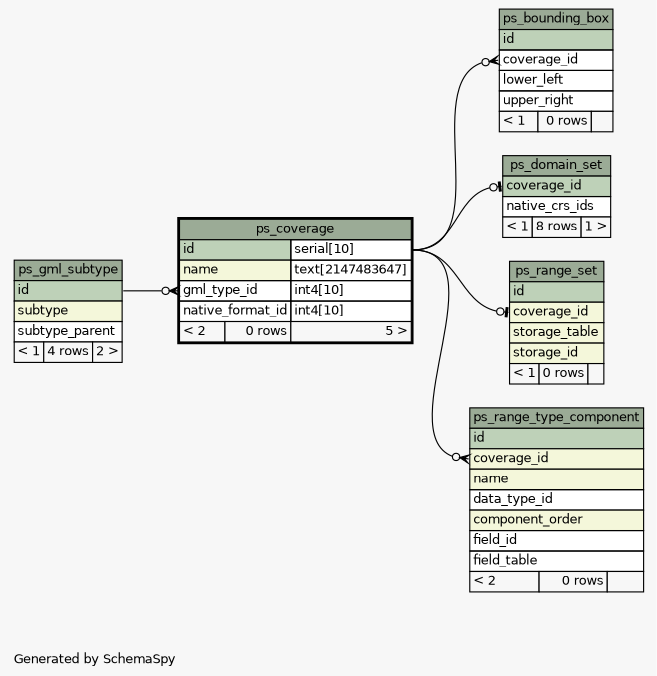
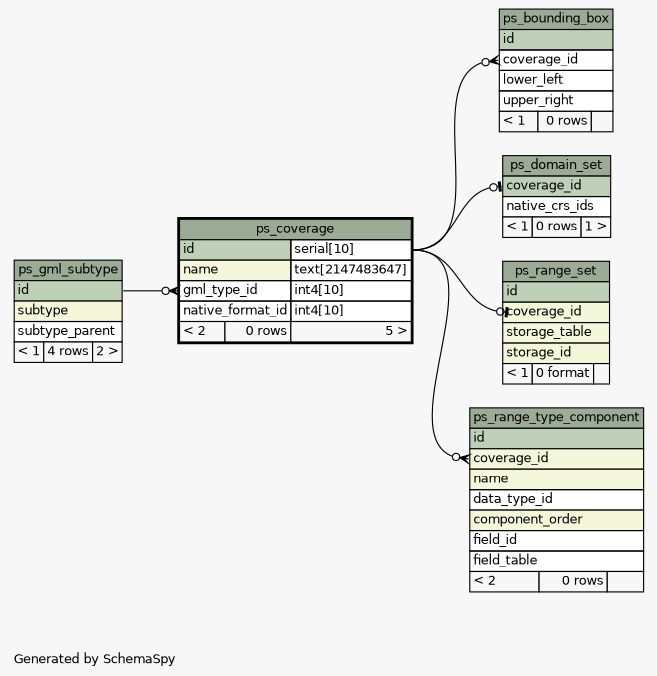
  digraph {
    bgcolor="#f7f7f7"
    fontname=Helvetica
    fontsize=11
    label="\nGenerated by SchemaSpy"
    labeljust=l
    nodesep=0.18
    rankdir=RL
    ranksep=0.46
    node [fontname=Helvetica fontsize=11 shape=plaintext]
    edge [arrowhead=none arrowsize=0.8 arrowtail=crowodot dir=back headport="id.type:e" tailport="coverage_id:w"]
    n1 [label=<     <TABLE BORDER="0" CELLBORDER="1" CELLSPACING="0" BGCOLOR="#ffffff">       <TR><TD COLSPAN="3" BGCOLOR="#9bab96" ALIGN="CENTER">ps_bounding_box</TD></TR>       <TR><TD PORT="id" COLSPAN="3" BGCOLOR="#bed1b8" ALIGN="LEFT">id</TD></TR>       <TR><TD PORT="coverage_id" COLSPAN="3" ALIGN="LEFT">coverage_id</TD></TR>       <TR><TD PORT="lower_left" COLSPAN="3" ALIGN="LEFT">lower_left</TD></TR>       <TR><TD PORT="upper_right" COLSPAN="3" ALIGN="LEFT">upper_right</TD></TR>       <TR><TD ALIGN="LEFT" BGCOLOR="#f7f7f7">&lt; 1</TD><TD ALIGN="RIGHT" BGCOLOR="#f7f7f7">0 rows</TD><TD ALIGN="RIGHT" BGCOLOR="#f7f7f7">  </TD></TR>     </TABLE>>]
    n2 [label=<     <TABLE BORDER="2" CELLBORDER="1" CELLSPACING="0" BGCOLOR="#ffffff">       <TR><TD COLSPAN="3" BGCOLOR="#9bab96" ALIGN="CENTER">ps_coverage</TD></TR>       <TR><TD PORT="id" COLSPAN="2" BGCOLOR="#bed1b8" ALIGN="LEFT">id</TD><TD PORT="id.type" ALIGN="LEFT">serial[10]</TD></TR>       <TR><TD PORT="name" COLSPAN="2" BGCOLOR="#f4f7da" ALIGN="LEFT">name</TD><TD PORT="name.type" ALIGN="LEFT">text[2147483647]</TD></TR>       <TR><TD PORT="gml_type_id" COLSPAN="2" ALIGN="LEFT">gml_type_id</TD><TD PORT="gml_type_id.type" ALIGN="LEFT">int4[10]</TD></TR>       <TR><TD PORT="native_format_id" COLSPAN="2" ALIGN="LEFT">native_format_id</TD><TD PORT="native_format_id.type" ALIGN="LEFT">int4[10]</TD></TR>       <TR><TD ALIGN="LEFT" BGCOLOR="#f7f7f7">&lt; 2</TD><TD ALIGN="RIGHT" BGCOLOR="#f7f7f7">0 rows</TD><TD ALIGN="RIGHT" BGCOLOR="#f7f7f7">5 &gt;</TD></TR>     </TABLE>>]
    n3 [label=<     <TABLE BORDER="0" CELLBORDER="1" CELLSPACING="0" BGCOLOR="#ffffff">       <TR><TD COLSPAN="3" BGCOLOR="#9bab96" ALIGN="CENTER">ps_gml_subtype</TD></TR>       <TR><TD PORT="id" COLSPAN="3" BGCOLOR="#bed1b8" ALIGN="LEFT">id</TD></TR>       <TR><TD PORT="subtype" COLSPAN="3" BGCOLOR="#f4f7da" ALIGN="LEFT">subtype</TD></TR>       <TR><TD PORT="subtype_parent" COLSPAN="3" ALIGN="LEFT">subtype_parent</TD></TR>       <TR><TD ALIGN="LEFT" BGCOLOR="#f7f7f7">&lt; 1</TD><TD ALIGN="RIGHT" BGCOLOR="#f7f7f7">4 rows</TD><TD ALIGN="RIGHT" BGCOLOR="#f7f7f7">2 &gt;</TD></TR>     </TABLE>>]
-   n4 [label=<     <TABLE BORDER="0" CELLBORDER="1" CELLSPACING="0" BGCOLOR="#ffffff">       <TR><TD COLSPAN="3" BGCOLOR="#9bab96" ALIGN="CENTER">ps_domain_set</TD></TR>       <TR><TD PORT="coverage_id" COLSPAN="3" BGCOLOR="#bed1b8" ALIGN="LEFT">coverage_id</TD></TR>       <TR><TD PORT="native_crs_ids" COLSPAN="3" ALIGN="LEFT">native_crs_ids</TD></TR>       <TR><TD ALIGN="LEFT" BGCOLOR="#f7f7f7">&lt; 1</TD><TD ALIGN="RIGHT" BGCOLOR="#f7f7f7">8 rows</TD><TD ALIGN="RIGHT" BGCOLOR="#f7f7f7">1 &gt;</TD></TR>     </TABLE>>]
-   n5 [label=<     <TABLE BORDER="0" CELLBORDER="1" CELLSPACING="0" BGCOLOR="#ffffff">       <TR><TD COLSPAN="3" BGCOLOR="#9bab96" ALIGN="CENTER">ps_range_set</TD></TR>       <TR><TD PORT="id" COLSPAN="3" BGCOLOR="#bed1b8" ALIGN="LEFT">id</TD></TR>       <TR><TD PORT="coverage_id" COLSPAN="3" BGCOLOR="#f4f7da" ALIGN="LEFT">coverage_id</TD></TR>       <TR><TD PORT="storage_table" COLSPAN="3" BGCOLOR="#f4f7da" ALIGN="LEFT">storage_table</TD></TR>       <TR><TD PORT="storage_id" COLSPAN="3" BGCOLOR="#f4f7da" ALIGN="LEFT">storage_id</TD></TR>       <TR><TD ALIGN="LEFT" BGCOLOR="#f7f7f7">&lt; 1</TD><TD ALIGN="RIGHT" BGCOLOR="#f7f7f7">0 rows</TD><TD ALIGN="RIGHT" BGCOLOR="#f7f7f7">  </TD></TR>     </TABLE>>]
+   n4 [label=<     <TABLE BORDER="0" CELLBORDER="1" CELLSPACING="0" BGCOLOR="#ffffff">       <TR><TD COLSPAN="3" BGCOLOR="#9bab96" ALIGN="CENTER">ps_domain_set</TD></TR>       <TR><TD PORT="coverage_id" COLSPAN="3" BGCOLOR="#bed1b8" ALIGN="LEFT">coverage_id</TD></TR>       <TR><TD PORT="native_crs_ids" COLSPAN="3" ALIGN="LEFT">native_crs_ids</TD></TR>       <TR><TD ALIGN="LEFT" BGCOLOR="#f7f7f7">&lt; 1</TD><TD ALIGN="RIGHT" BGCOLOR="#f7f7f7">0 rows</TD><TD ALIGN="RIGHT" BGCOLOR="#f7f7f7">1 &gt;</TD></TR>     </TABLE>>]
+   n5 [label=<     <TABLE BORDER="0" CELLBORDER="1" CELLSPACING="0" BGCOLOR="#ffffff">       <TR><TD COLSPAN="3" BGCOLOR="#9bab96" ALIGN="CENTER">ps_range_set</TD></TR>       <TR><TD PORT="id" COLSPAN="3" BGCOLOR="#bed1b8" ALIGN="LEFT">id</TD></TR>       <TR><TD PORT="coverage_id" COLSPAN="3" BGCOLOR="#f4f7da" ALIGN="LEFT">coverage_id</TD></TR>       <TR><TD PORT="storage_table" COLSPAN="3" BGCOLOR="#f4f7da" ALIGN="LEFT">storage_table</TD></TR>       <TR><TD PORT="storage_id" COLSPAN="3" BGCOLOR="#f4f7da" ALIGN="LEFT">storage_id</TD></TR>       <TR><TD ALIGN="LEFT" BGCOLOR="#f7f7f7">&lt; 1</TD><TD ALIGN="RIGHT" BGCOLOR="#f7f7f7">0 format</TD><TD ALIGN="RIGHT" BGCOLOR="#f7f7f7">  </TD></TR>     </TABLE>>]
    n6 [label=<     <TABLE BORDER="0" CELLBORDER="1" CELLSPACING="0" BGCOLOR="#ffffff">       <TR><TD COLSPAN="3" BGCOLOR="#9bab96" ALIGN="CENTER">ps_range_type_component</TD></TR>       <TR><TD PORT="id" COLSPAN="3" BGCOLOR="#bed1b8" ALIGN="LEFT">id</TD></TR>       <TR><TD PORT="coverage_id" COLSPAN="3" BGCOLOR="#f4f7da" ALIGN="LEFT">coverage_id</TD></TR>       <TR><TD PORT="name" COLSPAN="3" BGCOLOR="#f4f7da" ALIGN="LEFT">name</TD></TR>       <TR><TD PORT="data_type_id" COLSPAN="3" ALIGN="LEFT">data_type_id</TD></TR>       <TR><TD PORT="component_order" COLSPAN="3" BGCOLOR="#f4f7da" ALIGN="LEFT">component_order</TD></TR>       <TR><TD PORT="field_id" COLSPAN="3" ALIGN="LEFT">field_id</TD></TR>       <TR><TD PORT="field_table" COLSPAN="3" ALIGN="LEFT">field_table</TD></TR>       <TR><TD ALIGN="LEFT" BGCOLOR="#f7f7f7">&lt; 2</TD><TD ALIGN="RIGHT" BGCOLOR="#f7f7f7">0 rows</TD><TD ALIGN="RIGHT" BGCOLOR="#f7f7f7">  </TD></TR>     </TABLE>>]
    n1 -> n2
    n2 -> n3 [headport="id:e" tailport="gml_type_id:w"]
    n4 -> n2 [arrowtail=teeodot]
    n5 -> n2 [arrowtail=teeodot]
    n6 -> n2
  }
